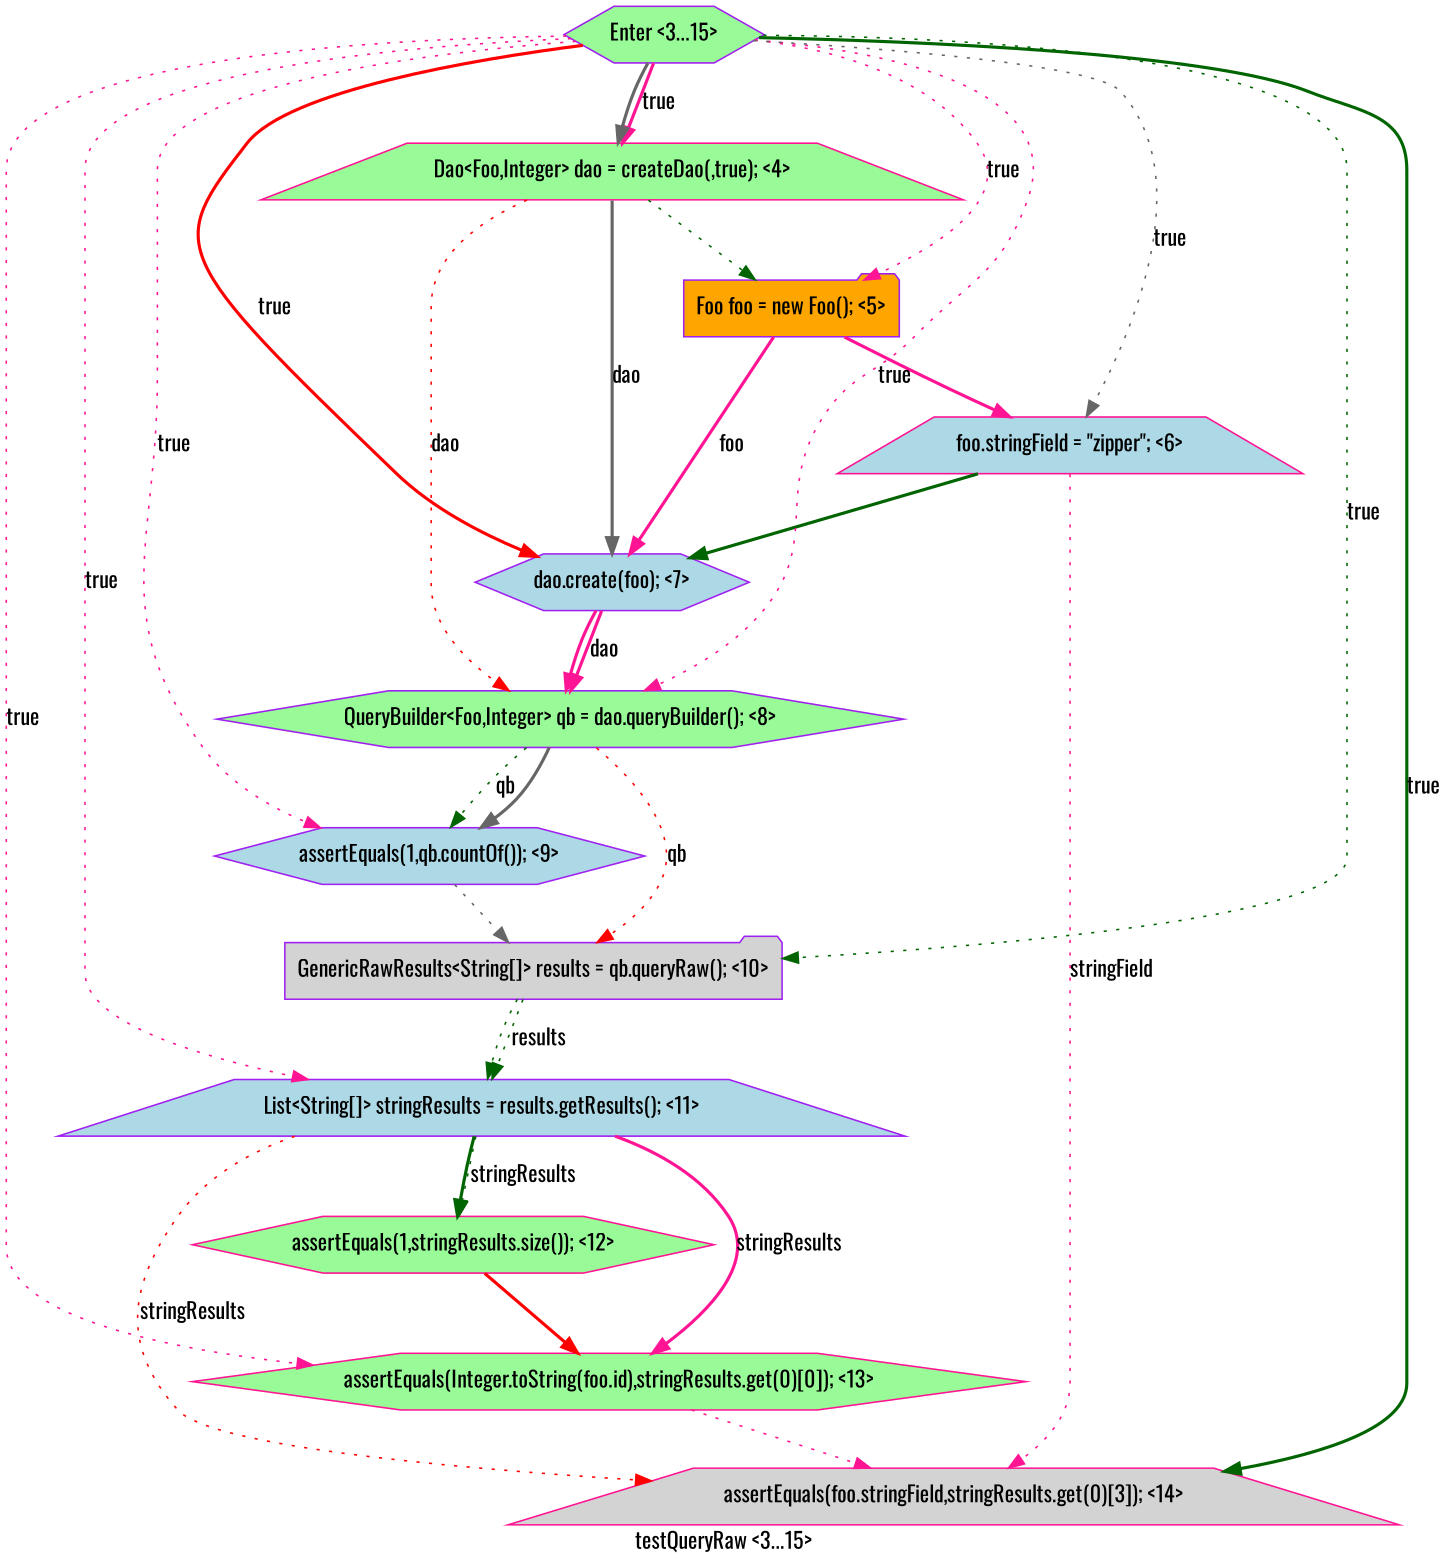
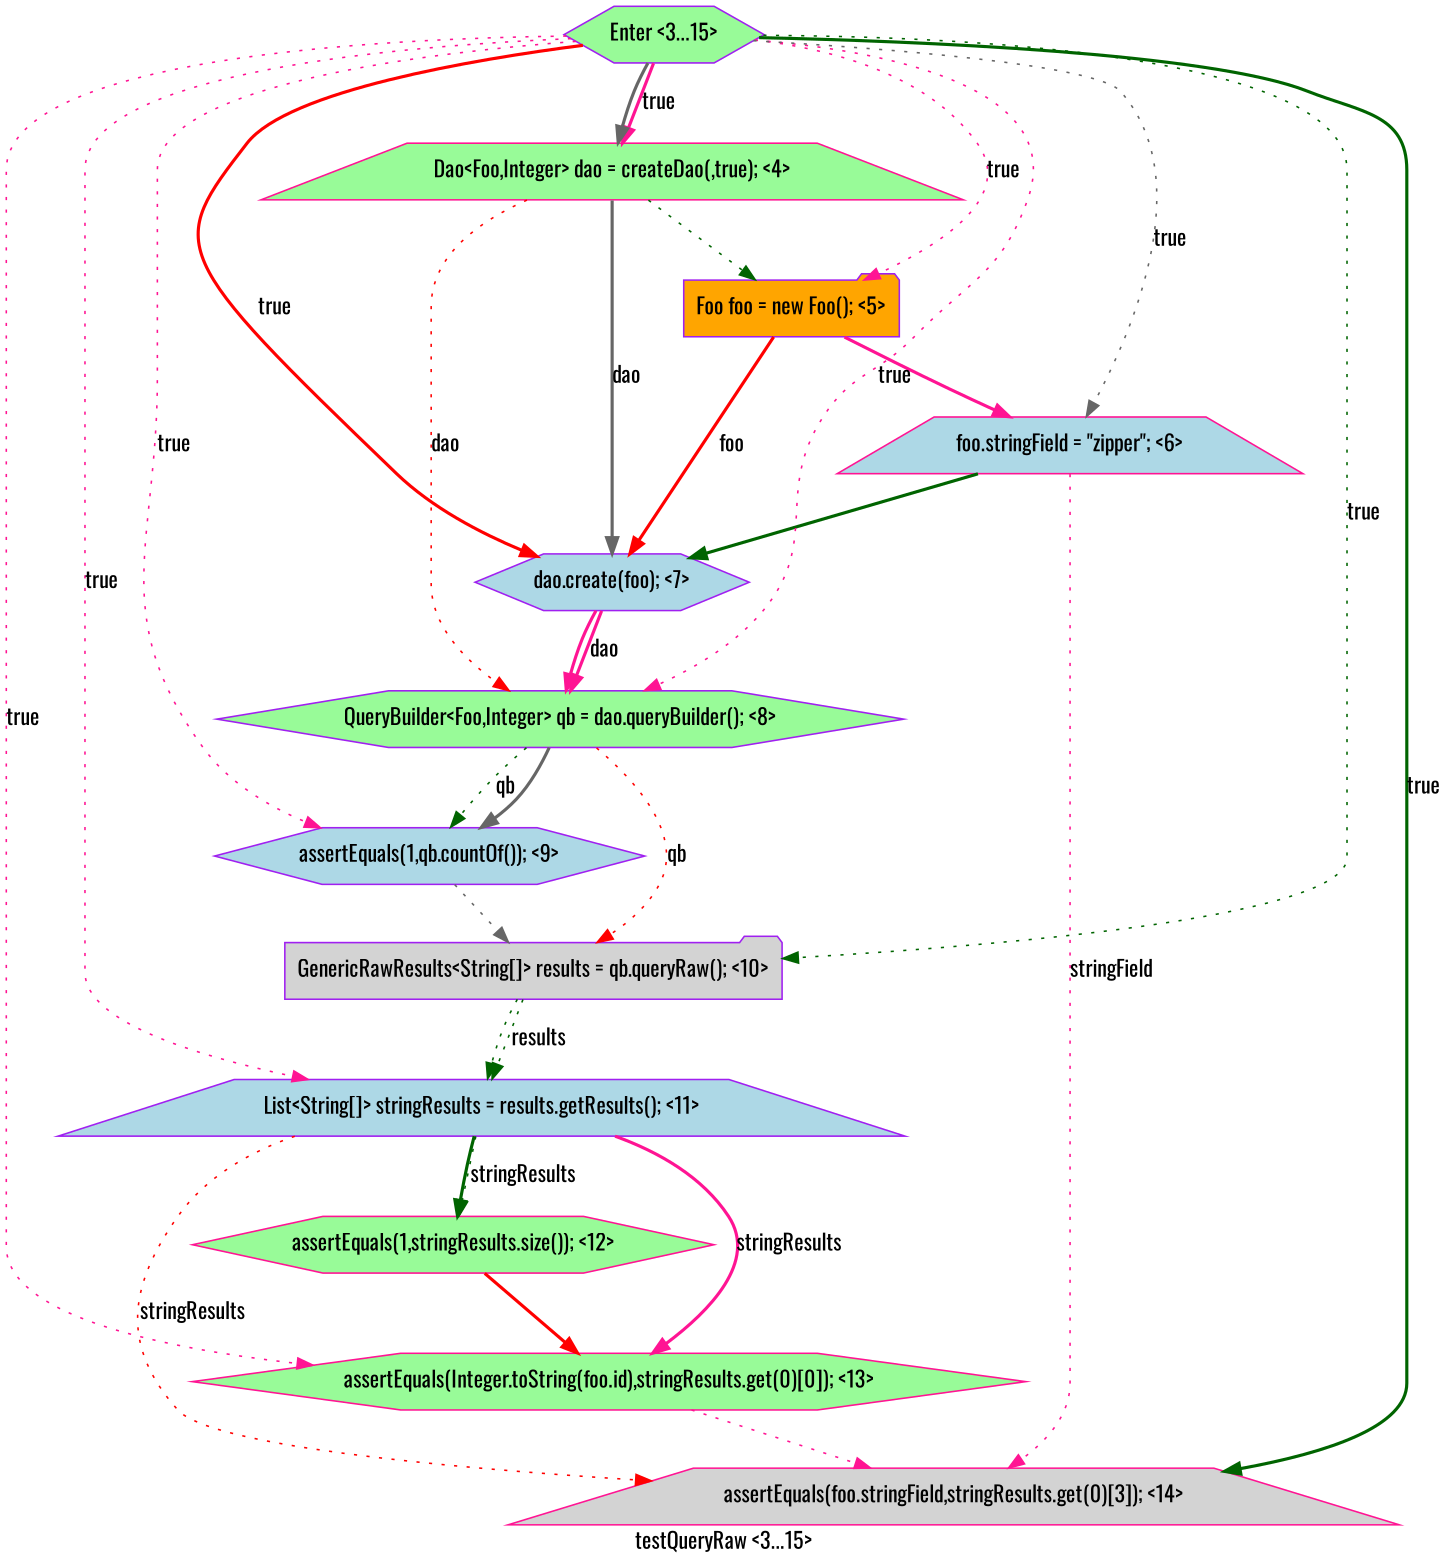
  digraph {
    fontname=Oswald
    label="testQueryRaw <3...15>"
    node [color=purple fillcolor=palegreen fontname=Oswald shape=hexagon style=filled]
    edge [color=deeppink fontname=Oswald style=dotted]
    n1 [color=deeppink fillcolor=lightgrey label="assertEquals(foo.stringField,stringResults.get(0)[3]); <14>" shape=trapezium]
    n2 [fillcolor=lightblue label="List<String[]> stringResults = results.getResults(); <11>" shape=trapezium]
    n3 [color=deeppink label="assertEquals(1,stringResults.size()); <12>"]
    n4 [color=deeppink label="assertEquals(Integer.toString(foo.id),stringResults.get(0)[0]); <13>"]
    n5 [fillcolor=lightgrey label="GenericRawResults<String[]> results = qb.queryRaw(); <10>" shape=folder]
    n6 [color=deeppink label="Dao<Foo,Integer> dao = createDao(,true); <4>" shape=trapezium]
    n7 [fillcolor=orange label="Foo foo = new Foo(); <5>" shape=folder]
    n8 [label="QueryBuilder<Foo,Integer> qb = dao.queryBuilder(); <8>"]
    n9 [fillcolor=lightblue label="dao.create(foo); <7>"]
    n10 [color=deeppink fillcolor=lightblue label="foo.stringField = \"zipper\"; <6>" shape=trapezium]
    n11 [fillcolor=lightblue label="assertEquals(1,qb.countOf()); <9>"]
    n12 [label="Enter <3...15>"]
    n2 -> n1 [color=red label=stringResults]
    n2 -> n3 [color=darkgreen label=stringResults]
    n2 -> n3 [color=darkgreen style=bold]
    n2 -> n4 [label=stringResults style=bold]
    n3 -> n4 [color=red style=bold]
    n4 -> n1
    n5 -> n2 [color=darkgreen label=results]
    n5 -> n2 [color=darkgreen]
    n6 -> n7 [color=darkgreen]
    n6 -> n8 [color=red label=dao]
    n6 -> n9 [color=gray40 label=dao style=bold]
-   n7 -> n9 [label=foo style=bold]
+   n7 -> n9 [color=red label=foo style=bold]
    n7 -> n10 [style=bold]
    n8 -> n5 [color=red label=qb]
    n8 -> n11 [color=darkgreen label=qb]
    n8 -> n11 [color=gray40 style=bold]
    n9 -> n8 [label=dao style=bold]
    n9 -> n8 [style=bold]
    n10 -> n1 [label=stringField]
    n10 -> n9 [color=darkgreen style=bold]
    n11 -> n5 [color=gray40]
    n12 -> n1 [color=darkgreen label=true style=bold]
    n12 -> n2 [label=true]
    n12 -> n4 [label=true]
    n12 -> n5 [color=darkgreen label=true]
    n12 -> n6 [label=true style=bold]
    n12 -> n6 [color=gray40 style=bold]
    n12 -> n7 [label=true]
    n12 -> n8 [label=true]
    n12 -> n9 [color=red label=true style=bold]
    n12 -> n10 [color=gray40 label=true]
    n12 -> n11 [label=true]
  }
